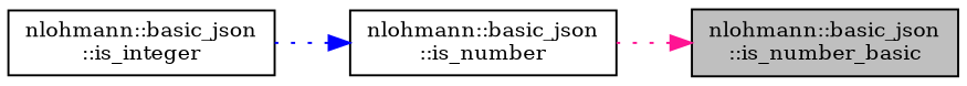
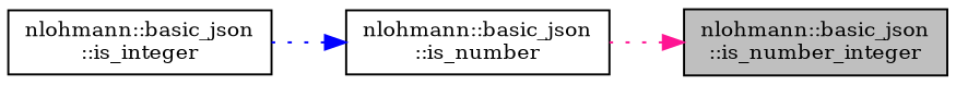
  digraph {
    fontname="DejaVu Serif"
    rankdir=RL
    node [color=black fillcolor=white fontname="DejaVu Serif" fontsize=10 shape=record style=filled]
    edge [dir=back fontname="DejaVu Serif" fontsize=10 labelfontname=Helvetica labelfontsize=10 style=dotted]
-   n1 [fillcolor=grey75 fontcolor=black height=0.2 label="nlohmann::basic_json\l::is_number_basic" width=0.4]
+   n1 [fillcolor=grey75 fontcolor=black height=0.2 label="nlohmann::basic_json\l::is_number_integer" width=0.4]
    n2 [height=0.2 label="nlohmann::basic_json\l::is_number" width=0.4]
    n3 [height=0.2 label="nlohmann::basic_json\l::is_integer" width=0.4]
    n1 -> n2 [color=deeppink]
    n2 -> n3 [color=blue]
  }
